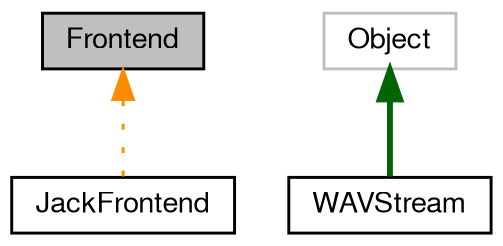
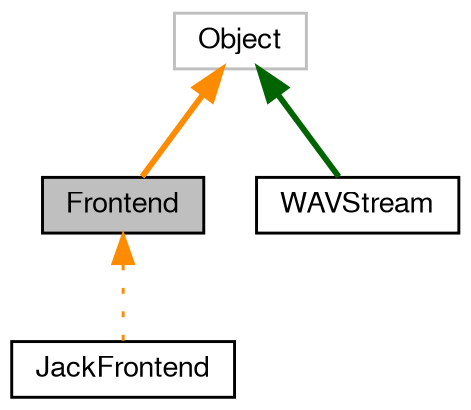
  digraph {
    node [color=black fillcolor=white fontname=FreeSans fontsize=10 shape=record style=filled]
    edge [color=darkorange dir=back fontname=FreeSans fontsize=10 labelfontname=FreeSans labelfontsize=10 style=bold]
    n1 [fillcolor=grey75 fontcolor=black height=0.2 label=Frontend width=0.4]
    n2 [height=0.2 label=JackFrontend width=0.4]
    n3 [height=0.2 label=WAVStream width=0.4]
    n4 [color=grey75 height=0.2 label=Object width=0.4]
    n1 -> n2 [style=dotted]
+   n4 -> n1
    n4 -> n3 [color=darkgreen]
  }
